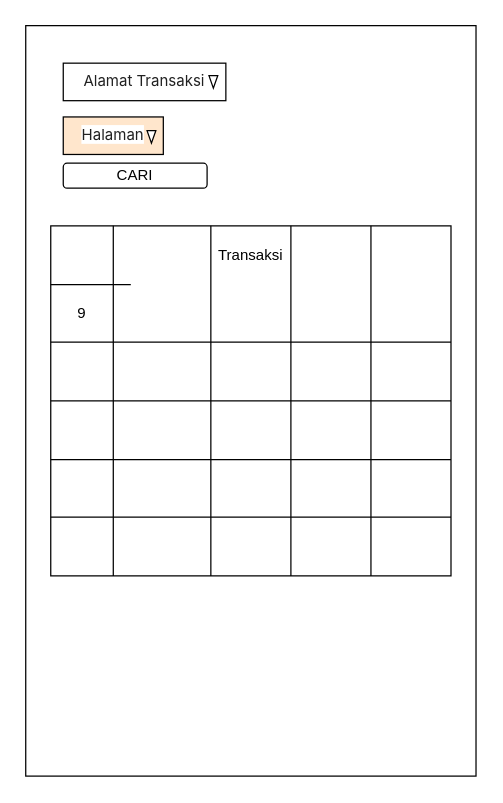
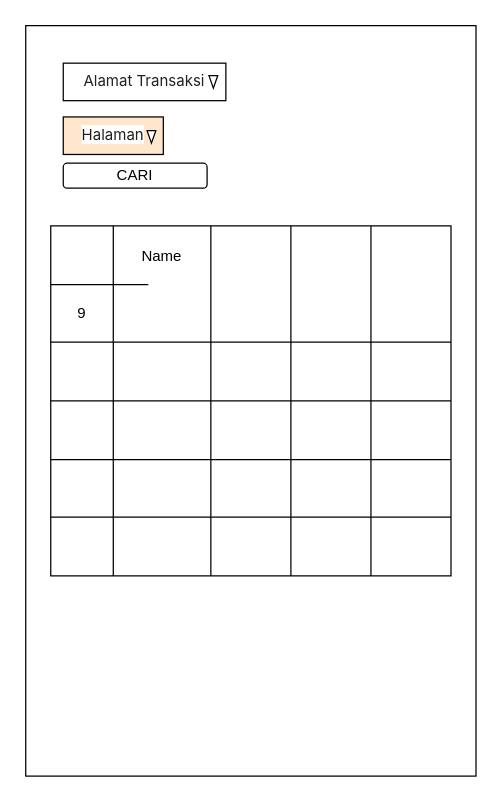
  <mxCell id="0" />
  <mxCell id="1" parent="0" />
  <mxCell id="2" value="" style="rounded=0;whiteSpace=wrap;html=1;" parent="1" vertex="1"><mxGeometry x="20" y="20" width="360" height="600" as="geometry" /></mxCell>
  <mxCell id="3" value="&lt;span style=&quot;color: rgb(33 , 33 , 33) ; font-family: &amp;#34;inter&amp;#34; , &amp;#34;opensans&amp;#34; , &amp;#34;helvetica&amp;#34; , &amp;#34;arial&amp;#34; , sans-serif ; text-align: left ; background-color: rgb(255 , 255 , 255)&quot;&gt;Alamat Transaksi&lt;/span&gt;" style="rounded=0;whiteSpace=wrap;html=1;" parent="1" vertex="1"><mxGeometry x="50" y="50" width="130" height="30" as="geometry" /></mxCell>
  <mxCell id="4" value="" style="triangle;whiteSpace=wrap;html=1;rotation=90;" parent="1" vertex="1"><mxGeometry x="165" y="61.5" width="10" height="7" as="geometry" /></mxCell>
  <mxCell id="5" value="&lt;span style=&quot;color: rgb(33 , 33 , 33) ; font-family: &amp;#34;inter&amp;#34; , &amp;#34;opensans&amp;#34; , &amp;#34;helvetica&amp;#34; , &amp;#34;arial&amp;#34; , sans-serif ; text-align: left ; background-color: rgb(255 , 255 , 255)&quot;&gt;Halaman&lt;/span&gt;" style="rounded=0;whiteSpace=wrap;html=1;fillColor=#ffe6cc;" parent="1" vertex="1"><mxGeometry x="50" y="93" width="80" height="30" as="geometry" /></mxCell>
  <mxCell id="6" value="" style="triangle;whiteSpace=wrap;html=1;rotation=90;" parent="1" vertex="1"><mxGeometry x="115.5" y="105.5" width="10" height="7" as="geometry" /></mxCell>
  <mxCell id="7" value="CARI" style="rounded=1;whiteSpace=wrap;html=1;" parent="1" vertex="1"><mxGeometry x="50" y="130" width="115" height="20" as="geometry" /></mxCell>
  <mxCell id="8" value="" style="shape=table;startSize=0;container=1;collapsible=0;childLayout=tableLayout;" parent="1" vertex="1"><mxGeometry x="40" y="180" width="320" height="280" as="geometry" /></mxCell>
  <mxCell id="9" value="" style="shape=partialRectangle;collapsible=0;dropTarget=0;fillColor=none;top=0;left=0;bottom=0;right=0;points=[[0,0.5],[1,0.5]];portConstraint=eastwest;" parent="8" vertex="1"><mxGeometry width="320" height="47" as="geometry" /></mxCell>
- <mxCell id="11" value="Transaksi" style="shape=partialRectangle;html=1;whiteSpace=wrap;connectable=0;overflow=hidden;fillColor=none;top=0;left=0;bottom=0;right=0;pointerEvents=1;" parent="9" vertex="1"><mxGeometry x="128" width="64" height="47" as="geometry"><mxRectangle width="64" height="47" as="alternateBounds" /></mxGeometry></mxCell>
+ <mxCell id="10" value="&lt;div style=&quot;background-color: rgb(255 , 255 , 254) ; line-height: 18px&quot;&gt;Name&lt;/div&gt;" style="shape=partialRectangle;html=1;whiteSpace=wrap;connectable=0;overflow=hidden;fillColor=none;top=0;left=0;bottom=0;right=0;pointerEvents=1;" parent="9" vertex="1"><mxGeometry x="50" width="78" height="47" as="geometry"><mxRectangle width="78" height="47" as="alternateBounds" /></mxGeometry></mxCell>
  <mxCell id="12" value="" style="shape=partialRectangle;collapsible=0;dropTarget=0;fillColor=none;top=0;left=0;bottom=0;right=0;points=[[0,0.5],[1,0.5]];portConstraint=eastwest;" parent="8" vertex="1"><mxGeometry y="47" width="320" height="46" as="geometry" /></mxCell>
  <mxCell id="13" value="9" style="shape=partialRectangle;html=1;whiteSpace=wrap;connectable=0;overflow=hidden;fillColor=none;top=0;left=0;bottom=0;right=0;pointerEvents=1;" parent="12" vertex="1"><mxGeometry width="50" height="46" as="geometry"><mxRectangle width="50" height="46" as="alternateBounds" /></mxGeometry></mxCell>
  <mxCell id="14" value="" style="shape=partialRectangle;html=1;whiteSpace=wrap;connectable=0;overflow=hidden;fillColor=none;top=0;left=0;bottom=0;right=0;pointerEvents=1;" parent="12" vertex="1"><mxGeometry x="50" width="78" height="46" as="geometry"><mxRectangle width="78" height="46" as="alternateBounds" /></mxGeometry></mxCell>
  <mxCell id="15" value="" style="shape=partialRectangle;html=1;whiteSpace=wrap;connectable=0;overflow=hidden;fillColor=none;top=0;left=0;bottom=0;right=0;pointerEvents=1;" parent="12" vertex="1"><mxGeometry x="128" width="64" height="46" as="geometry"><mxRectangle width="64" height="46" as="alternateBounds" /></mxGeometry></mxCell>
  <mxCell id="16" value="" style="shape=partialRectangle;html=1;whiteSpace=wrap;connectable=0;overflow=hidden;fillColor=none;top=0;left=0;bottom=0;right=0;pointerEvents=1;" parent="12" vertex="1"><mxGeometry x="192" width="64" height="46" as="geometry"><mxRectangle width="64" height="46" as="alternateBounds" /></mxGeometry></mxCell>
  <mxCell id="17" value="" style="shape=partialRectangle;html=1;whiteSpace=wrap;connectable=0;overflow=hidden;fillColor=none;top=0;left=0;bottom=0;right=0;pointerEvents=1;" parent="12" vertex="1"><mxGeometry x="256" width="64" height="46" as="geometry"><mxRectangle width="64" height="46" as="alternateBounds" /></mxGeometry></mxCell>
  <mxCell id="18" value="" style="shape=partialRectangle;collapsible=0;dropTarget=0;fillColor=none;top=0;left=0;bottom=0;right=0;points=[[0,0.5],[1,0.5]];portConstraint=eastwest;" parent="8" vertex="1"><mxGeometry y="93" width="320" height="47" as="geometry" /></mxCell>
  <mxCell id="19" value="" style="shape=partialRectangle;html=1;whiteSpace=wrap;connectable=0;overflow=hidden;fillColor=none;top=0;left=0;bottom=0;right=0;pointerEvents=1;" parent="18" vertex="1"><mxGeometry width="50" height="47" as="geometry"><mxRectangle width="50" height="47" as="alternateBounds" /></mxGeometry></mxCell>
  <mxCell id="20" value="" style="shape=partialRectangle;html=1;whiteSpace=wrap;connectable=0;overflow=hidden;fillColor=none;top=0;left=0;bottom=0;right=0;pointerEvents=1;" parent="18" vertex="1"><mxGeometry x="50" width="78" height="47" as="geometry"><mxRectangle width="78" height="47" as="alternateBounds" /></mxGeometry></mxCell>
  <mxCell id="21" value="" style="shape=partialRectangle;html=1;whiteSpace=wrap;connectable=0;overflow=hidden;fillColor=none;top=0;left=0;bottom=0;right=0;pointerEvents=1;" parent="18" vertex="1"><mxGeometry x="128" width="64" height="47" as="geometry"><mxRectangle width="64" height="47" as="alternateBounds" /></mxGeometry></mxCell>
  <mxCell id="22" value="" style="shape=partialRectangle;html=1;whiteSpace=wrap;connectable=0;overflow=hidden;fillColor=none;top=0;left=0;bottom=0;right=0;pointerEvents=1;" parent="18" vertex="1"><mxGeometry x="192" width="64" height="47" as="geometry"><mxRectangle width="64" height="47" as="alternateBounds" /></mxGeometry></mxCell>
  <mxCell id="23" value="" style="shape=partialRectangle;html=1;whiteSpace=wrap;connectable=0;overflow=hidden;fillColor=none;top=0;left=0;bottom=0;right=0;pointerEvents=1;" parent="18" vertex="1"><mxGeometry x="256" width="64" height="47" as="geometry"><mxRectangle width="64" height="47" as="alternateBounds" /></mxGeometry></mxCell>
  <mxCell id="24" value="" style="shape=partialRectangle;collapsible=0;dropTarget=0;fillColor=none;top=0;left=0;bottom=0;right=0;points=[[0,0.5],[1,0.5]];portConstraint=eastwest;" parent="8" vertex="1"><mxGeometry y="140" width="320" height="47" as="geometry" /></mxCell>
  <mxCell id="25" value="" style="shape=partialRectangle;html=1;whiteSpace=wrap;connectable=0;overflow=hidden;fillColor=none;top=0;left=0;bottom=0;right=0;pointerEvents=1;" parent="24" vertex="1"><mxGeometry width="50" height="47" as="geometry"><mxRectangle width="50" height="47" as="alternateBounds" /></mxGeometry></mxCell>
  <mxCell id="26" value="" style="shape=partialRectangle;html=1;whiteSpace=wrap;connectable=0;overflow=hidden;fillColor=none;top=0;left=0;bottom=0;right=0;pointerEvents=1;" parent="24" vertex="1"><mxGeometry x="50" width="78" height="47" as="geometry"><mxRectangle width="78" height="47" as="alternateBounds" /></mxGeometry></mxCell>
  <mxCell id="27" value="" style="shape=partialRectangle;html=1;whiteSpace=wrap;connectable=0;overflow=hidden;fillColor=none;top=0;left=0;bottom=0;right=0;pointerEvents=1;" parent="24" vertex="1"><mxGeometry x="128" width="64" height="47" as="geometry"><mxRectangle width="64" height="47" as="alternateBounds" /></mxGeometry></mxCell>
  <mxCell id="28" value="" style="shape=partialRectangle;html=1;whiteSpace=wrap;connectable=0;overflow=hidden;fillColor=none;top=0;left=0;bottom=0;right=0;pointerEvents=1;" parent="24" vertex="1"><mxGeometry x="192" width="64" height="47" as="geometry"><mxRectangle width="64" height="47" as="alternateBounds" /></mxGeometry></mxCell>
  <mxCell id="29" value="" style="shape=partialRectangle;html=1;whiteSpace=wrap;connectable=0;overflow=hidden;fillColor=none;top=0;left=0;bottom=0;right=0;pointerEvents=1;" parent="24" vertex="1"><mxGeometry x="256" width="64" height="47" as="geometry"><mxRectangle width="64" height="47" as="alternateBounds" /></mxGeometry></mxCell>
  <mxCell id="30" value="" style="shape=partialRectangle;collapsible=0;dropTarget=0;fillColor=none;top=0;left=0;bottom=0;right=0;points=[[0,0.5],[1,0.5]];portConstraint=eastwest;" parent="8" vertex="1"><mxGeometry y="187" width="320" height="46" as="geometry" /></mxCell>
  <mxCell id="31" value="" style="shape=partialRectangle;html=1;whiteSpace=wrap;connectable=0;overflow=hidden;fillColor=none;top=0;left=0;bottom=0;right=0;pointerEvents=1;" parent="30" vertex="1"><mxGeometry width="50" height="46" as="geometry"><mxRectangle width="50" height="46" as="alternateBounds" /></mxGeometry></mxCell>
  <mxCell id="32" value="" style="shape=partialRectangle;html=1;whiteSpace=wrap;connectable=0;overflow=hidden;fillColor=none;top=0;left=0;bottom=0;right=0;pointerEvents=1;" parent="30" vertex="1"><mxGeometry x="50" width="78" height="46" as="geometry"><mxRectangle width="78" height="46" as="alternateBounds" /></mxGeometry></mxCell>
  <mxCell id="33" value="" style="shape=partialRectangle;html=1;whiteSpace=wrap;connectable=0;overflow=hidden;fillColor=none;top=0;left=0;bottom=0;right=0;pointerEvents=1;" parent="30" vertex="1"><mxGeometry x="128" width="64" height="46" as="geometry"><mxRectangle width="64" height="46" as="alternateBounds" /></mxGeometry></mxCell>
  <mxCell id="34" value="" style="shape=partialRectangle;html=1;whiteSpace=wrap;connectable=0;overflow=hidden;fillColor=none;top=0;left=0;bottom=0;right=0;pointerEvents=1;" parent="30" vertex="1"><mxGeometry x="192" width="64" height="46" as="geometry"><mxRectangle width="64" height="46" as="alternateBounds" /></mxGeometry></mxCell>
  <mxCell id="35" value="" style="shape=partialRectangle;html=1;whiteSpace=wrap;connectable=0;overflow=hidden;fillColor=none;top=0;left=0;bottom=0;right=0;pointerEvents=1;" parent="30" vertex="1"><mxGeometry x="256" width="64" height="46" as="geometry"><mxRectangle width="64" height="46" as="alternateBounds" /></mxGeometry></mxCell>
  <mxCell id="36" value="" style="shape=partialRectangle;collapsible=0;dropTarget=0;fillColor=none;top=0;left=0;bottom=0;right=0;points=[[0,0.5],[1,0.5]];portConstraint=eastwest;" parent="8" vertex="1"><mxGeometry y="233" width="320" height="47" as="geometry" /></mxCell>
  <mxCell id="37" value="" style="shape=partialRectangle;html=1;whiteSpace=wrap;connectable=0;overflow=hidden;fillColor=none;top=0;left=0;bottom=0;right=0;pointerEvents=1;" parent="36" vertex="1"><mxGeometry width="50" height="47" as="geometry"><mxRectangle width="50" height="47" as="alternateBounds" /></mxGeometry></mxCell>
  <mxCell id="38" value="" style="shape=partialRectangle;html=1;whiteSpace=wrap;connectable=0;overflow=hidden;fillColor=none;top=0;left=0;bottom=0;right=0;pointerEvents=1;" parent="36" vertex="1"><mxGeometry x="50" width="78" height="47" as="geometry"><mxRectangle width="78" height="47" as="alternateBounds" /></mxGeometry></mxCell>
  <mxCell id="39" value="" style="shape=partialRectangle;html=1;whiteSpace=wrap;connectable=0;overflow=hidden;fillColor=none;top=0;left=0;bottom=0;right=0;pointerEvents=1;" parent="36" vertex="1"><mxGeometry x="128" width="64" height="47" as="geometry"><mxRectangle width="64" height="47" as="alternateBounds" /></mxGeometry></mxCell>
  <mxCell id="40" value="" style="shape=partialRectangle;html=1;whiteSpace=wrap;connectable=0;overflow=hidden;fillColor=none;top=0;left=0;bottom=0;right=0;pointerEvents=1;" parent="36" vertex="1"><mxGeometry x="192" width="64" height="47" as="geometry"><mxRectangle width="64" height="47" as="alternateBounds" /></mxGeometry></mxCell>
  <mxCell id="41" value="" style="shape=partialRectangle;html=1;whiteSpace=wrap;connectable=0;overflow=hidden;fillColor=none;top=0;left=0;bottom=0;right=0;pointerEvents=1;" parent="36" vertex="1"><mxGeometry x="256" width="64" height="47" as="geometry"><mxRectangle width="64" height="47" as="alternateBounds" /></mxGeometry></mxCell>
